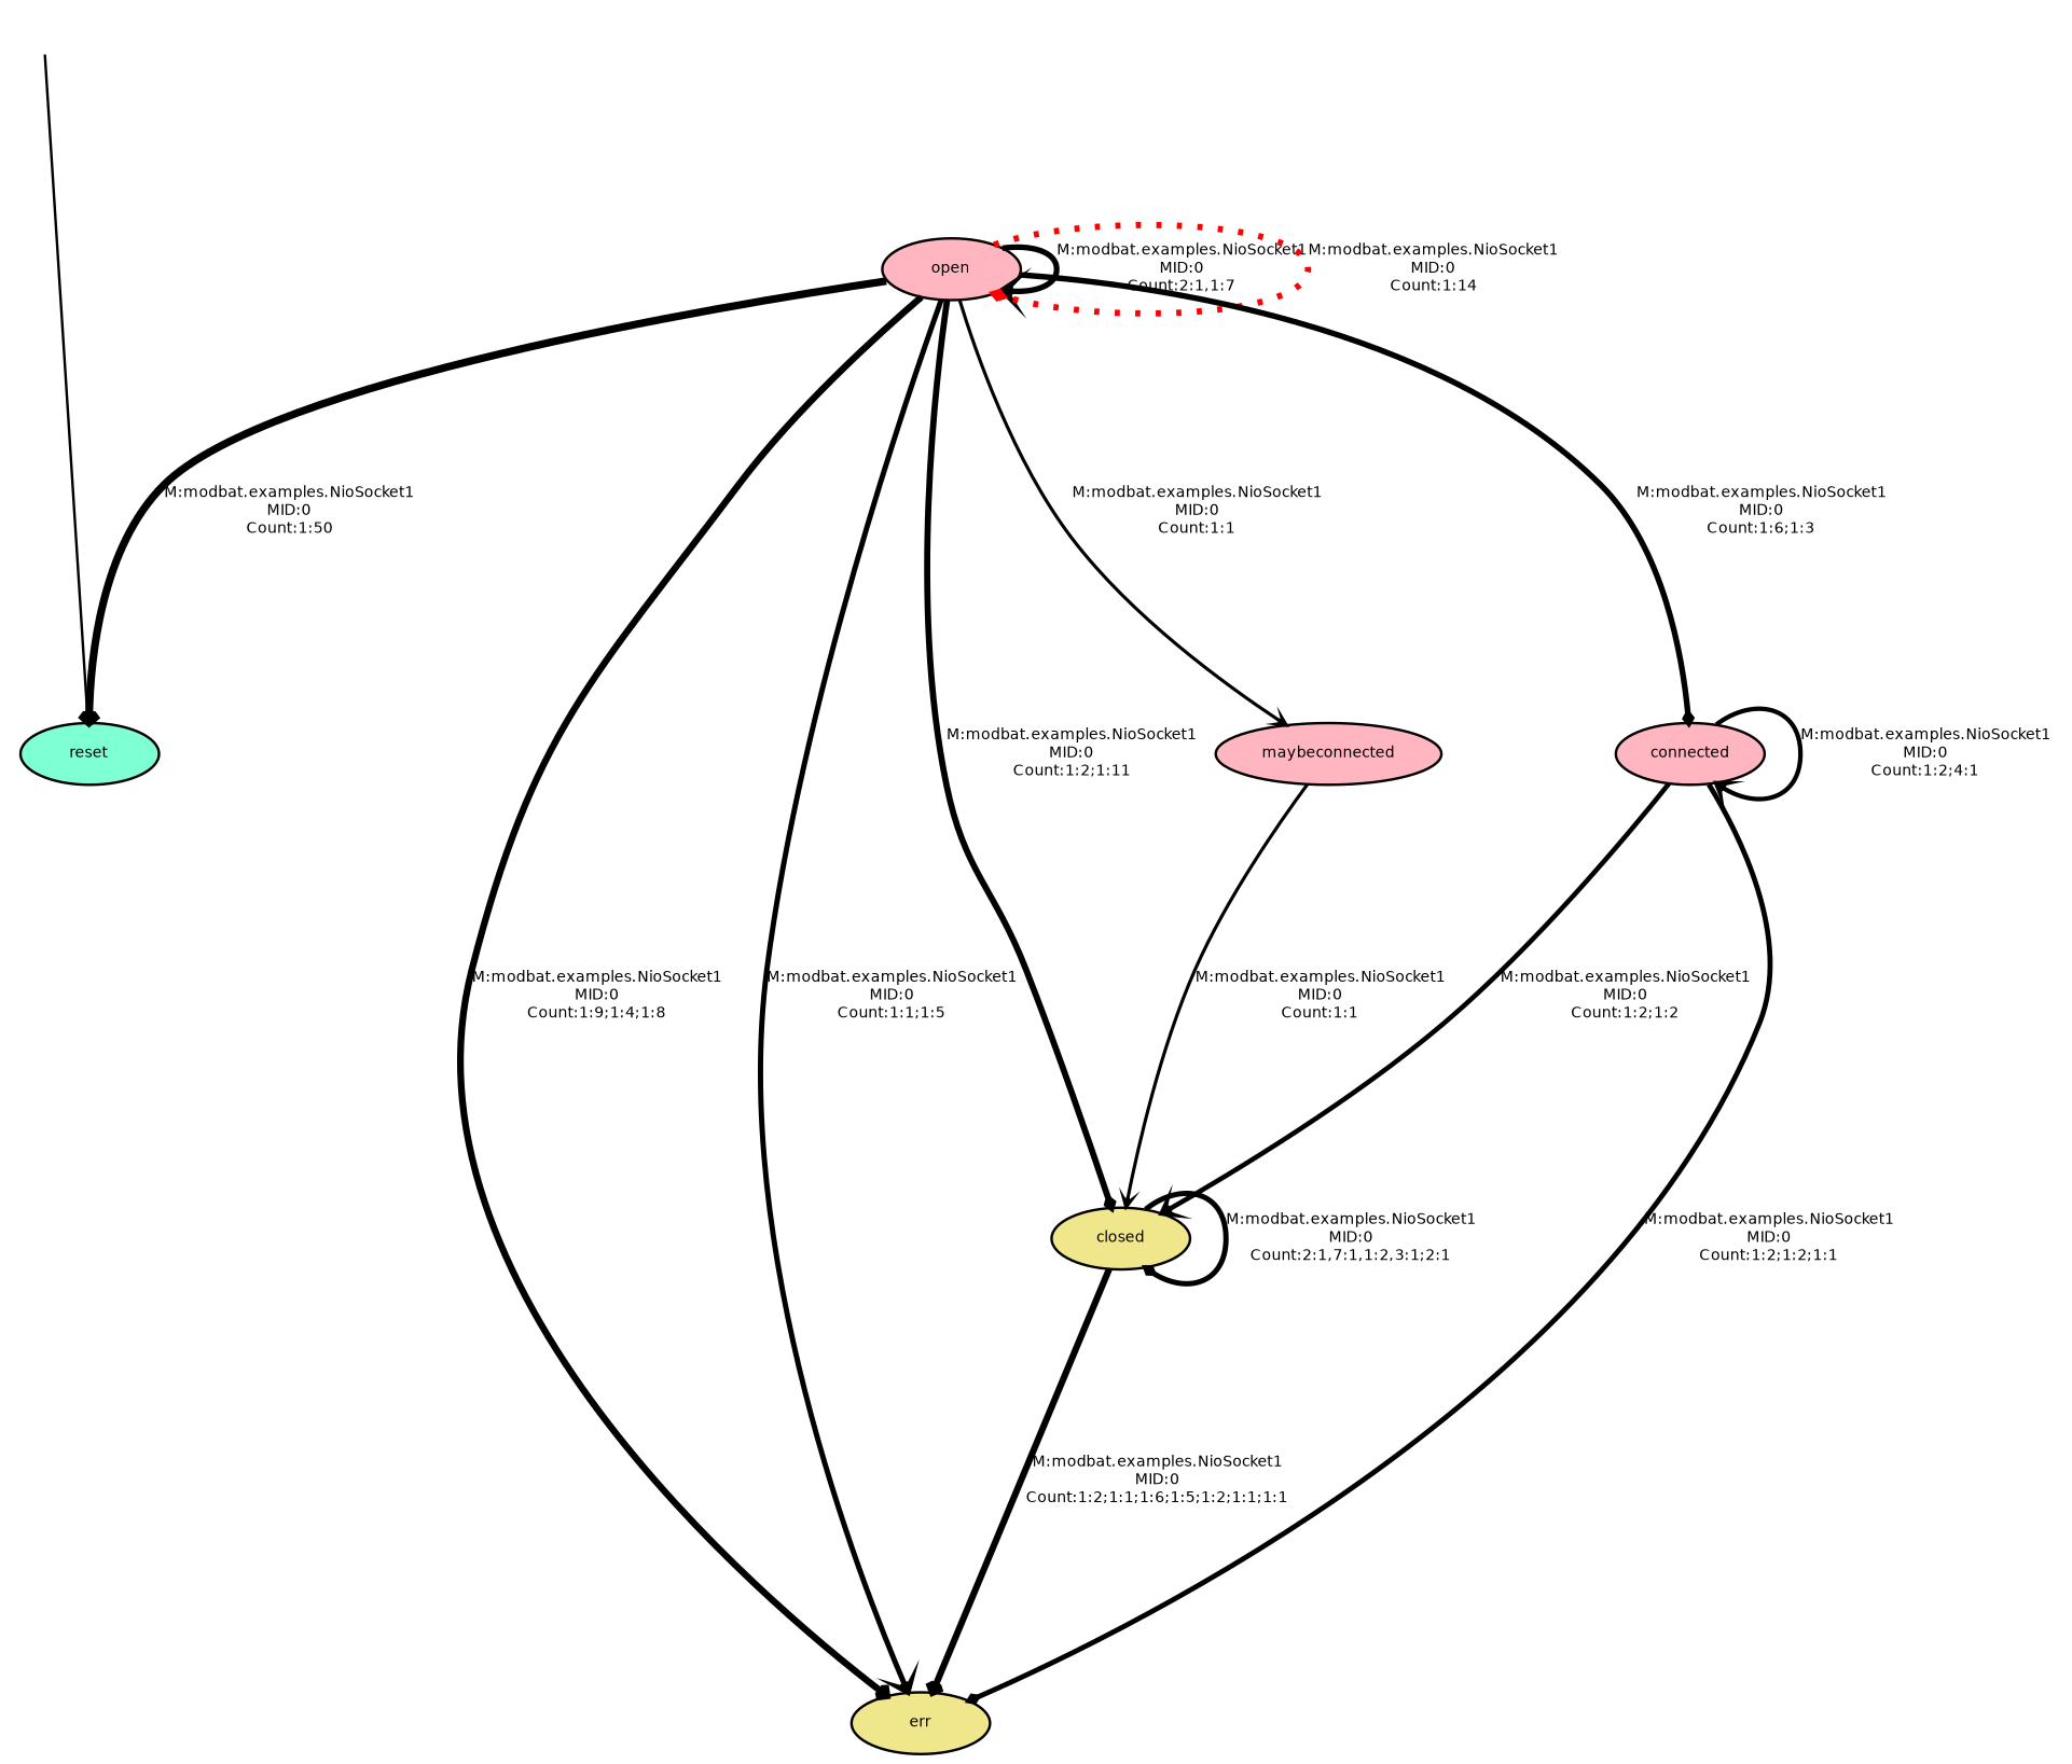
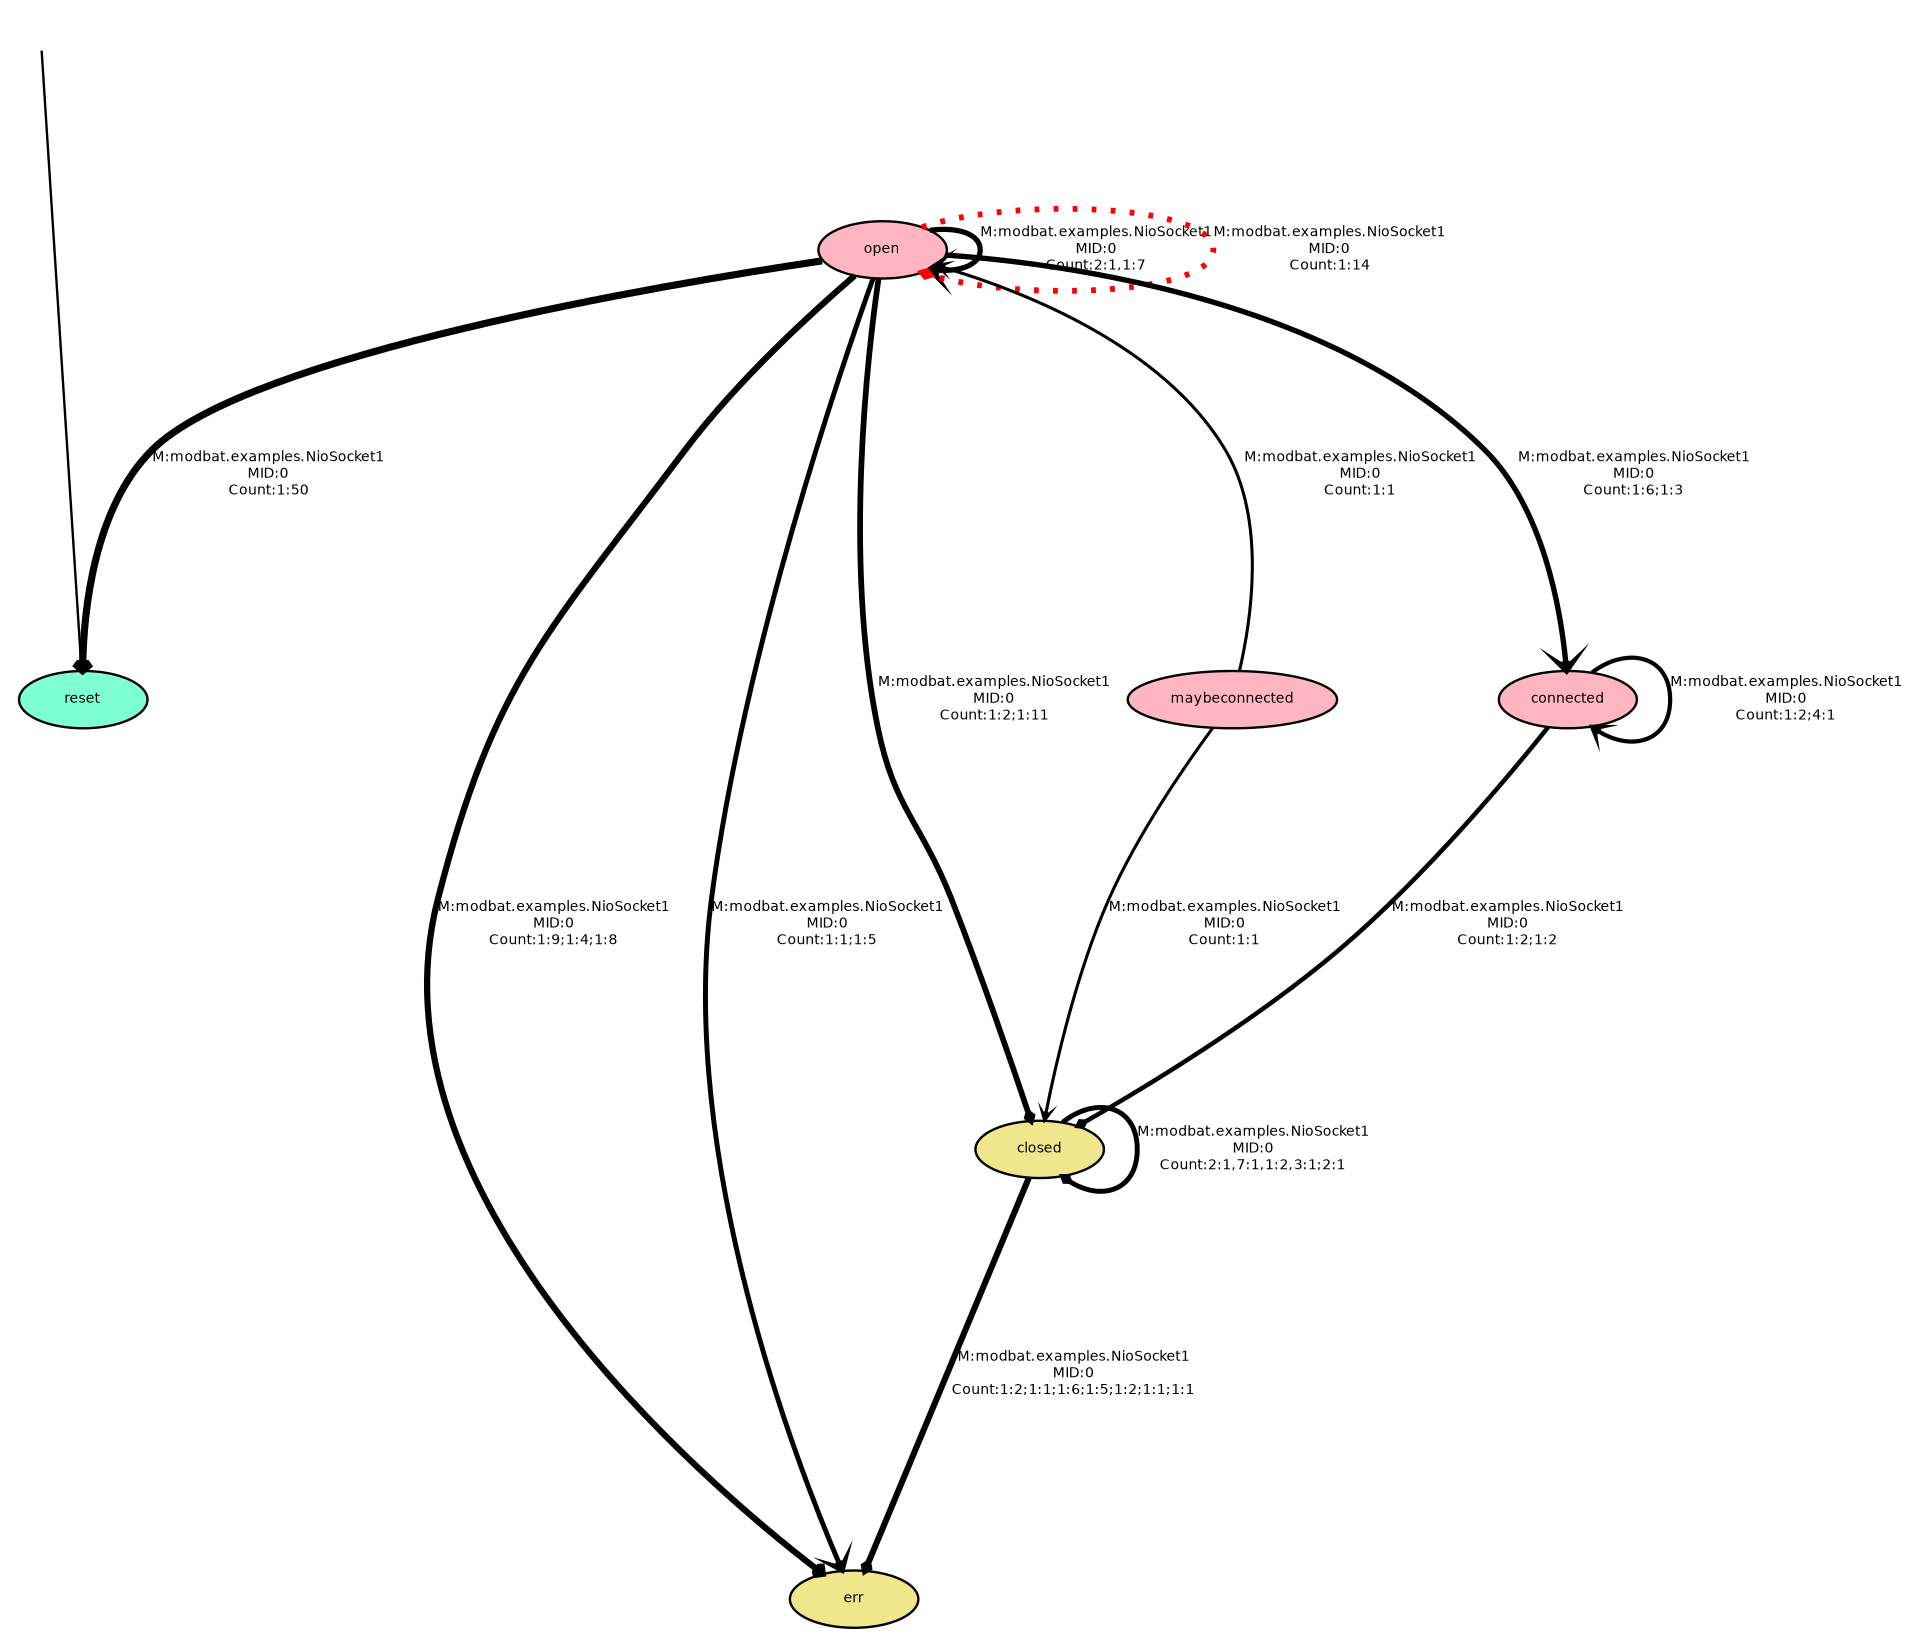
  digraph {
    nodesep=0.2
    rankdir=TB
    ranksep=2
    node [fontname=Helvetica fontsize=6.0 margin=0.07 shape=ellipse style="rounded,filled" fillcolor=lightpink]
    edge [arrowhead=vee arrowsize=.3 fontname=Helvetica fontsize=6.0 margin=0.05 penwidth=2.079181246047625]
    None [height=0.1 shape=none style=invis width=0.1 fillcolor=""]
    reset [fillcolor=aquamarine height=0.1]
    open [height=0.1]
    err [fillcolor=khaki height=0.1]
    closed [fillcolor=khaki height=0.1]
    maybeconnected [height=0.1]
    connected [height=0.1]
    subgraph sub_1 {
      rank=source
      None
    }
    None -> reset [arrowhead=diamond penwidth=""]
    open -> reset [label="M:modbat.examples.NioSocket1\nMID:0\nCount:1:50" penwidth=3.0]
    open -> open [label="M:modbat.examples.NioSocket1\nMID:0\nCount:2:1,1:7" penwidth=2.204119982655925]
    open -> open [arrowhead=diamond color=red label="M:modbat.examples.NioSocket1\nMID:0\nCount:1:14" penwidth=2.4471580313422194 style=dotted]
    open -> err [label="M:modbat.examples.NioSocket1\nMID:0\nCount:1:9;1:4;1:8" penwidth=2.623249290397901]
    open -> err [label="M:modbat.examples.NioSocket1\nMID:0\nCount:1:1;1:5"]
    open -> closed [arrowhead=diamond label="M:modbat.examples.NioSocket1\nMID:0\nCount:1:2;1:11" penwidth=2.414973347970818]
-   open -> maybeconnected [label="M:modbat.examples.NioSocket1\nMID:0\nCount:1:1" penwidth=1.3010299956639813]
-   open -> connected [arrowhead=diamond label="M:modbat.examples.NioSocket1\nMID:0\nCount:1:6;1:3" penwidth=2.255272505103306]
-   closed -> err [label="M:modbat.examples.NioSocket1\nMID:0\nCount:1:2;1:1;1:6;1:5;1:2;1:1;1:1" penwidth=2.5563025007672873]
+   maybeconnected -> open [label="M:modbat.examples.NioSocket1\nMID:0\nCount:1:1" penwidth=1.3010299956639813]
+   open -> connected [label="M:modbat.examples.NioSocket1\nMID:0\nCount:1:6;1:3" penwidth=2.255272505103306]
+   closed -> err [arrowhead=diamond label="M:modbat.examples.NioSocket1\nMID:0\nCount:1:2;1:1;1:6;1:5;1:2;1:1;1:1" penwidth=2.5563025007672873]
    closed -> closed [arrowhead=diamond label="M:modbat.examples.NioSocket1\nMID:0\nCount:2:1,7:1,1:2,3:1;2:1"]
    maybeconnected -> closed [label="M:modbat.examples.NioSocket1\nMID:0\nCount:1:1" penwidth=1.3010299956639813]
-   connected -> err [arrowhead=diamond label="M:modbat.examples.NioSocket1\nMID:0\nCount:1:2;1:2;1:1" penwidth=2.0]
-   connected -> closed [label="M:modbat.examples.NioSocket1\nMID:0\nCount:1:2;1:2" penwidth=1.9030899869919435]
+   connected -> closed [arrowhead=diamond label="M:modbat.examples.NioSocket1\nMID:0\nCount:1:2;1:2" penwidth=1.9030899869919435]
    connected -> connected [label="M:modbat.examples.NioSocket1\nMID:0\nCount:1:2;4:1" penwidth=1.7781512503836436]
  }
